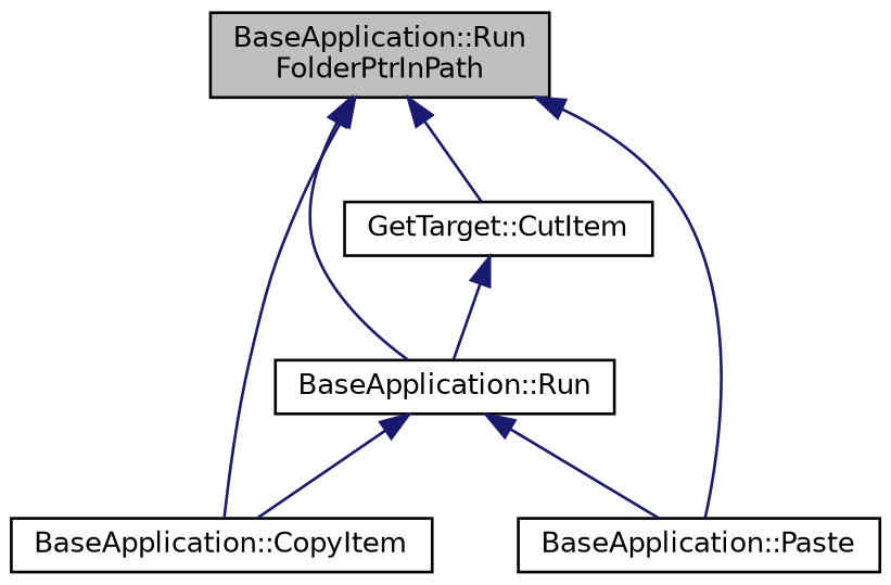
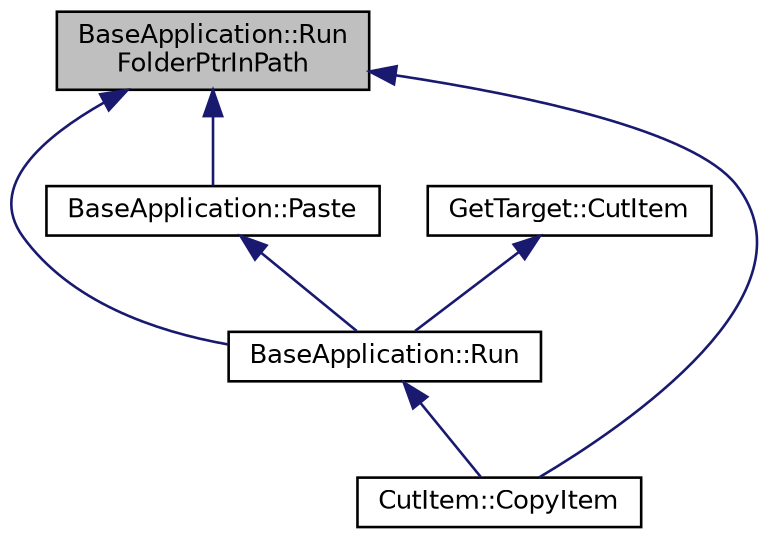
  digraph {
    rankdir=TB
    node [color=black fillcolor=white fontname=Helvetica fontsize=10 shape=record style=filled]
    edge [color=midnightblue dir=back fontname=Helvetica fontsize=10 labelfontname=Helvetica labelfontsize=10 style=solid]
    n1 [fillcolor=grey75 fontcolor=black height=0.2 label="BaseApplication::Run\lFolderPtrInPath" width=0.4]
    n2 [height=0.2 label="BaseApplication::Run" width=0.4]
-   n3 [height=0.2 label="BaseApplication::CopyItem" width=0.4]
+   n3 [height=0.2 label="CutItem::CopyItem" width=0.4]
    n4 [height=0.2 label="GetTarget::CutItem" width=0.4]
    n5 [height=0.2 label="BaseApplication::Paste" width=0.4]
    n1 -> n2
    n1 -> n3
-   n1 -> n4
    n1 -> n5
    n2 -> n3
    n4 -> n2
-   n2 -> n5
+   n5 -> n2
  }
